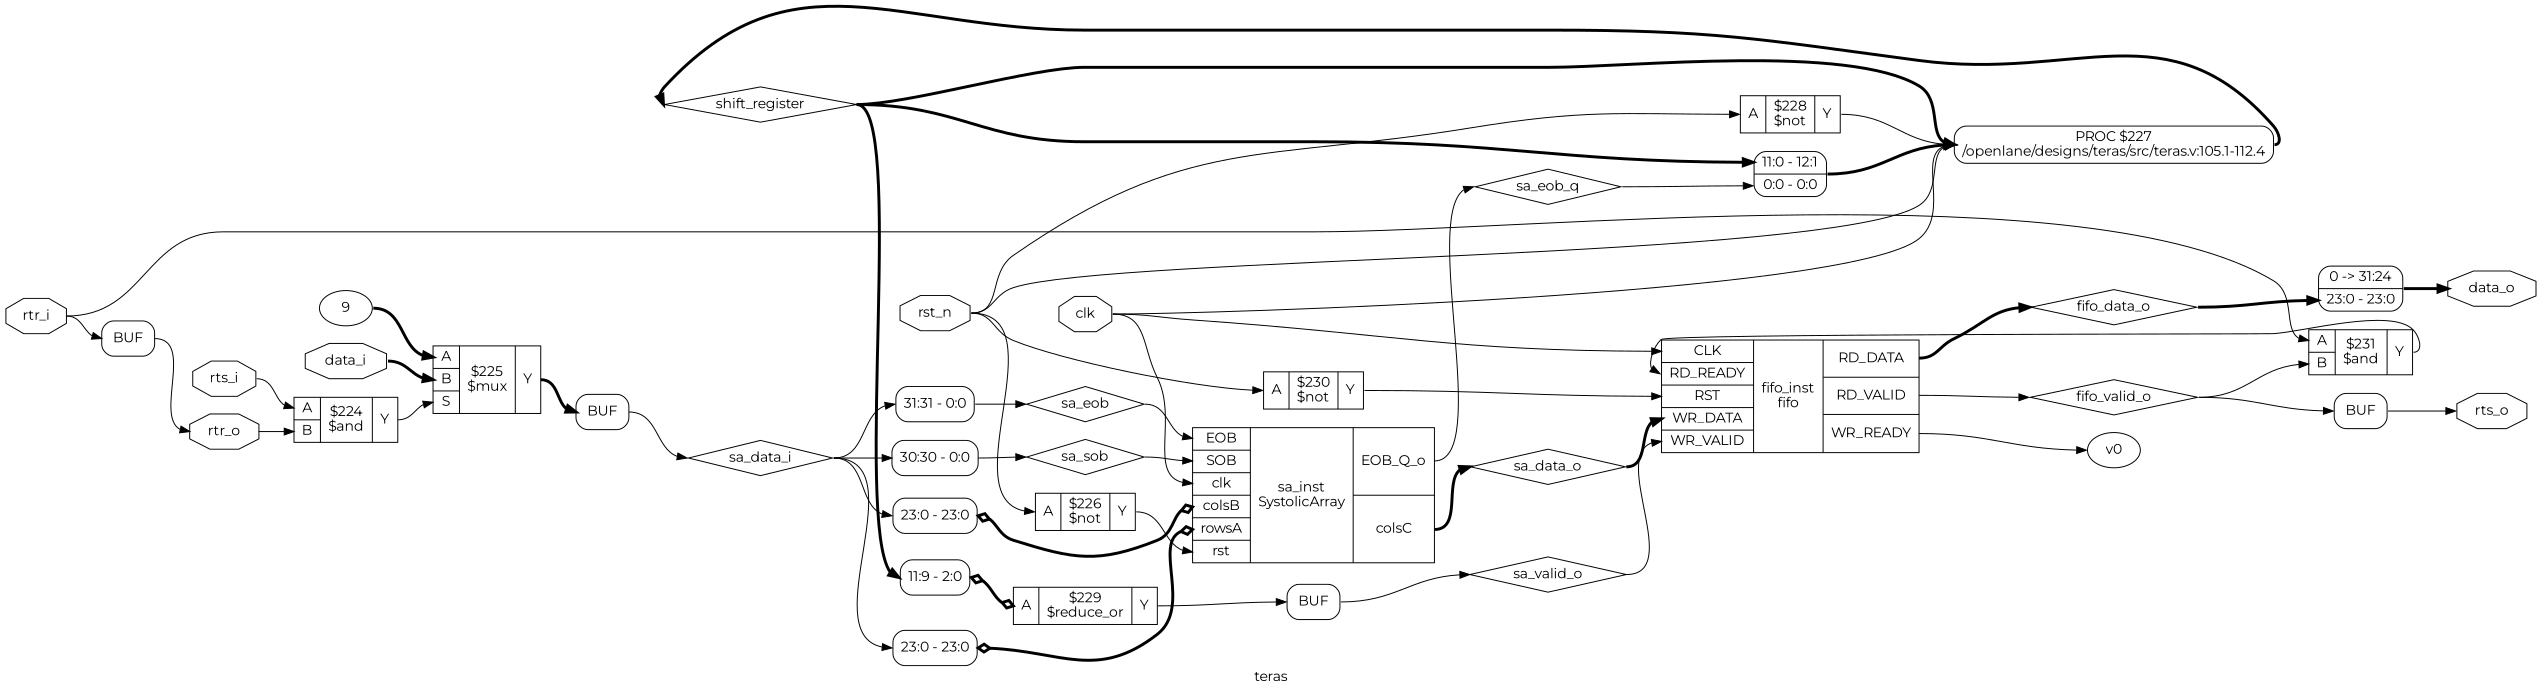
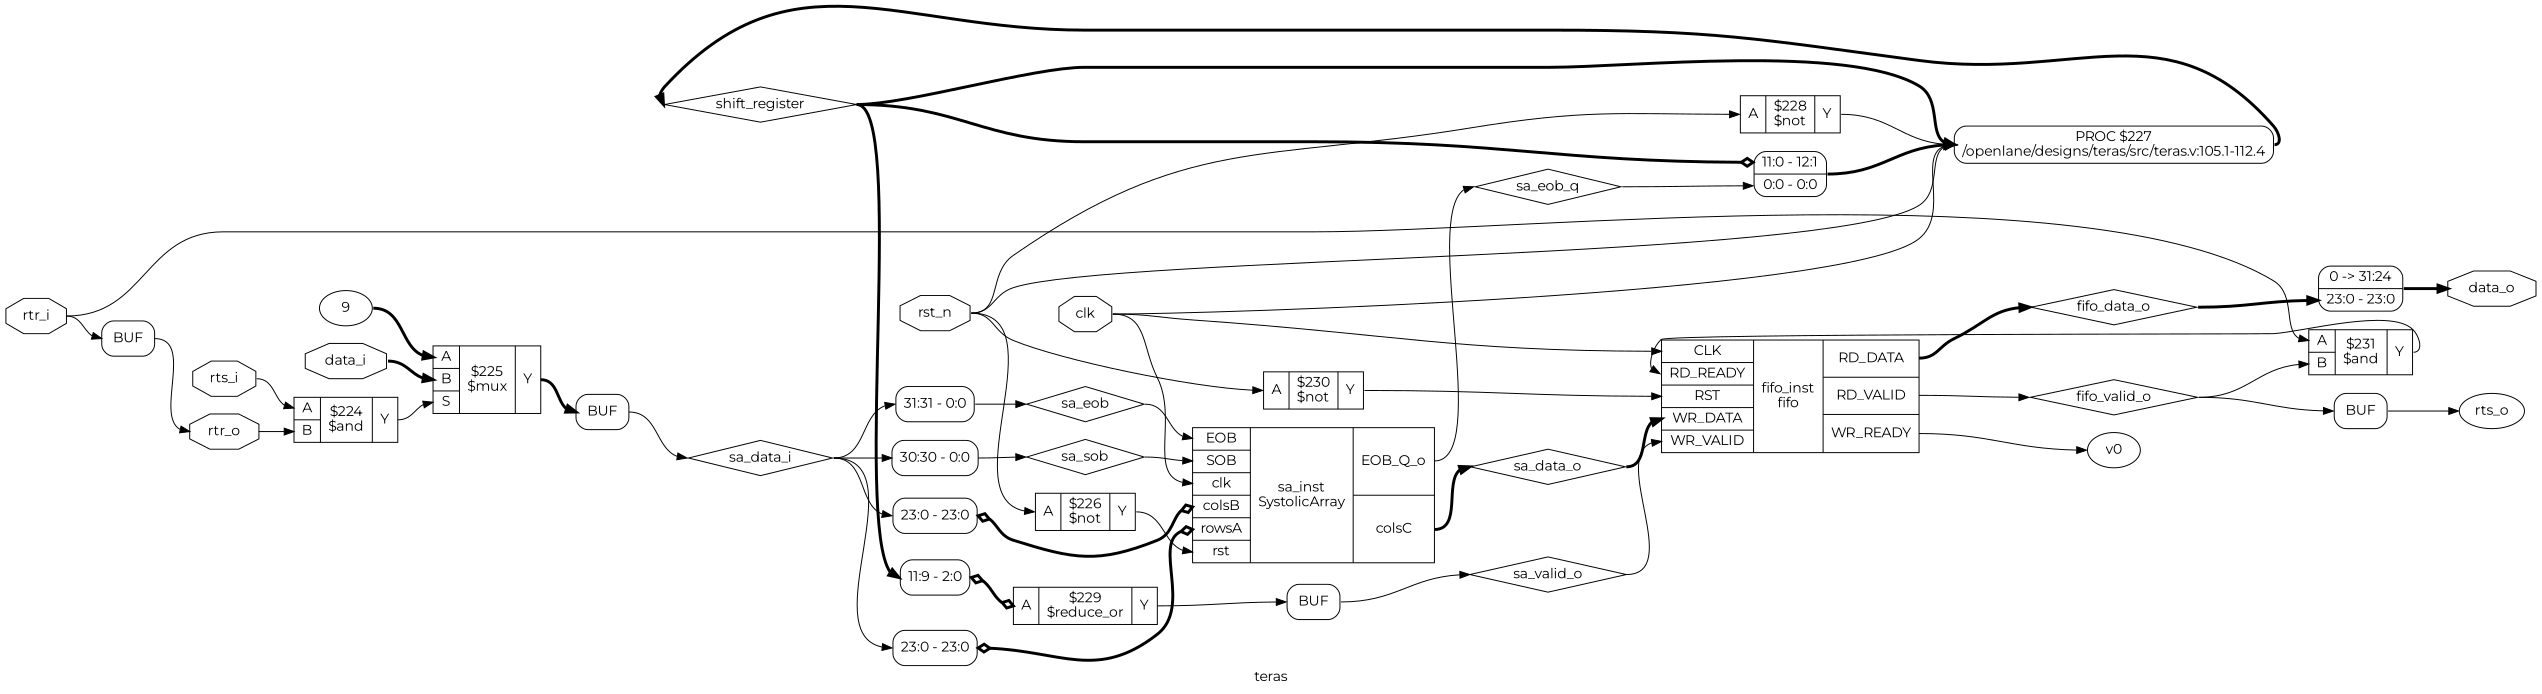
  digraph {
    fontname=Montserrat
    label=teras
    rankdir=LR
    remincross=true
    node [fontname=Montserrat shape=record]
    edge [color=black fontname=Montserrat headport=w tailport=e]
    n1 [color=black fontcolor=black label=shift_register shape=diamond]
    n2 [label="<s0> 11:9 - 2:0 " style=rounded]
    n3 [label="<s1> 11:0 - 12:1 |<s0> 0:0 - 0:0 " style=rounded]
    n4 [label="PROC $227\n/openlane/designs/teras/src/teras.v:105.1-112.4" shape=box style=rounded]
    n5 [label="{{<p26> A}|$229\n$reduce_or|{<p28> Y}}"]
    n6 [color=black fontcolor=black label=fifo_valid_o shape=diamond]
    n7 [label="{{<p26> A|<p27> B}|$231\n$and|{<p28> Y}}"]
    n8 [label=BUF shape=box style=rounded]
    n9 [label="{{<p31> CLK|<p32> RD_READY|<p33> RST|<p34> WR_DATA|<p35> WR_VALID}|fifo_inst\nfifo|{<p36> RD_DATA|<p37> RD_VALID|<p38> WR_READY}}"]
-   n10 [color=black fontcolor=black label=rts_o shape=octagon]
+   n10 [color=black fontcolor=black label=rts_o shape=ellipse]
    n11 [color=black fontcolor=black label=fifo_data_o shape=diamond]
    n12 [label="0 -&gt; 31:24 |<s0> 23:0 - 23:0 " style=rounded]
    n13 [color=black fontcolor=black label=data_o shape=octagon]
    n14 [color=black fontcolor=black label=sa_sob shape=diamond]
    n15 [label="{{<p43> EOB|<p44> SOB|<p25> clk|<p45> colsB|<p46> rowsA|<p47> rst}|sa_inst\nSystolicArray|{<p48> EOB_Q_o|<p49> colsC}}"]
    n16 [color=black fontcolor=black label=sa_eob_q shape=diamond]
    n17 [color=black fontcolor=black label=sa_data_o shape=diamond]
    n18 [color=black fontcolor=black label=sa_valid_o shape=diamond]
    v0 [shape=""]
    n20 [color=black fontcolor=black label=sa_eob shape=diamond]
    n21 [color=black fontcolor=black label=sa_data_i shape=diamond]
    n22 [label="<s0> 23:0 - 23:0 " style=rounded]
    n23 [label="<s0> 23:0 - 23:0 " style=rounded]
    n24 [label="<s0> 31:31 - 0:0 " style=rounded]
    n25 [label="<s0> 30:30 - 0:0 " style=rounded]
    n26 [color=black fontcolor=black label=rtr_i shape=octagon]
    n27 [label=BUF shape=box style=rounded]
    n28 [color=black fontcolor=black label=rtr_o shape=octagon]
    n29 [color=black fontcolor=black label=data_i shape=octagon]
    n30 [label="{{<p26> A|<p27> B|<p51> S}|$225\n$mux|{<p28> Y}}"]
    n31 [label=BUF shape=box style=rounded]
    n32 [color=black fontcolor=black label=rts_i shape=octagon]
    n33 [label="{{<p26> A|<p27> B}|$224\n$and|{<p28> Y}}"]
    n34 [color=black fontcolor=black label=rst_n shape=octagon]
    n35 [label="{{<p26> A}|$230\n$not|{<p28> Y}}"]
    n36 [label="{{<p26> A}|$228\n$not|{<p28> Y}}"]
    n37 [label="{{<p26> A}|$226\n$not|{<p28> Y}}"]
    n38 [color=black fontcolor=black label=clk shape=octagon]
    n39 [label=BUF shape=box style=rounded]
    n40 [label=9 shape=""]
    n1 -> n2 [headport="s0:w" style="setlinewidth(3)"]
-   n1 -> n3 [headport="s1:w" style="setlinewidth(3)"]
+   n1 -> n3 [headport="s1:w" style="setlinewidth(3)" arrowhead=odiamond]
    n1 -> n4 [style="setlinewidth(3)"]
    n2 -> n5 [arrowhead=odiamond arrowtail=odiamond dir=both headport="p26:w" style="setlinewidth(3)"]
    n3 -> n4 [style="setlinewidth(3)"]
    n4 -> n1 [style="setlinewidth(3)"]
    n5 -> n39 [headport="w:w" tailport="p28:e"]
    n6 -> n7 [headport="p27:w"]
    n6 -> n8 [headport="w:w"]
    n7 -> n9 [headport="p32:w" tailport="p28:e"]
    n8 -> n10 [tailport="e:e"]
    n9 -> n6 [tailport="p37:e"]
    n9 -> n11 [style="setlinewidth(3)" tailport="p36:e"]
    n9 -> v0 [tailport="p38:e"]
    n11 -> n12 [headport="s0:w" style="setlinewidth(3)"]
    n12 -> n13 [style="setlinewidth(3)"]
    n14 -> n15 [headport="p44:w"]
    n15 -> n16 [tailport="p48:e"]
    n15 -> n17 [style="setlinewidth(3)" tailport="p49:e"]
    n16 -> n3 [headport="s0:w"]
    n17 -> n9 [headport="p34:w" style="setlinewidth(3)"]
    n18 -> n9 [headport="p35:w"]
    n20 -> n15 [headport="p43:w"]
    n21 -> n22 [headport="s0:w"]
    n21 -> n23 [headport="s0:w"]
    n21 -> n24 [headport="s0:w"]
    n21 -> n25 [headport="s0:w"]
    n22 -> n15 [arrowhead=odiamond arrowtail=odiamond dir=both headport="p45:w" style="setlinewidth(3)"]
    n23 -> n15 [arrowhead=odiamond arrowtail=odiamond dir=both headport="p46:w" style="setlinewidth(3)"]
    n24 -> n20
    n25 -> n14
    n26 -> n7 [headport="p26:w"]
    n26 -> n27 [headport="w:w"]
    n27 -> n28 [tailport="e:e"]
    n28 -> n33 [headport="p27:w"]
    n29 -> n30 [headport="p27:w" style="setlinewidth(3)"]
    n30 -> n31 [headport="w:w" style="setlinewidth(3)" tailport="p28:e"]
    n31 -> n21 [tailport="e:e"]
    n32 -> n33 [headport="p26:w"]
    n33 -> n30 [headport="p51:w" tailport="p28:e"]
    n34 -> n4
    n34 -> n35 [headport="p26:w"]
    n34 -> n36 [headport="p26:w"]
    n34 -> n37 [headport="p26:w"]
    n35 -> n9 [headport="p33:w" tailport="p28:e"]
    n36 -> n4 [tailport="p28:e"]
    n37 -> n15 [headport="p47:w" tailport="p28:e"]
    n38 -> n4
    n38 -> n9 [headport="p31:w"]
    n38 -> n15 [headport="p25:w"]
    n39 -> n18 [tailport="e:e"]
    n40 -> n30 [headport="p26:w" style="setlinewidth(3)"]
  }
